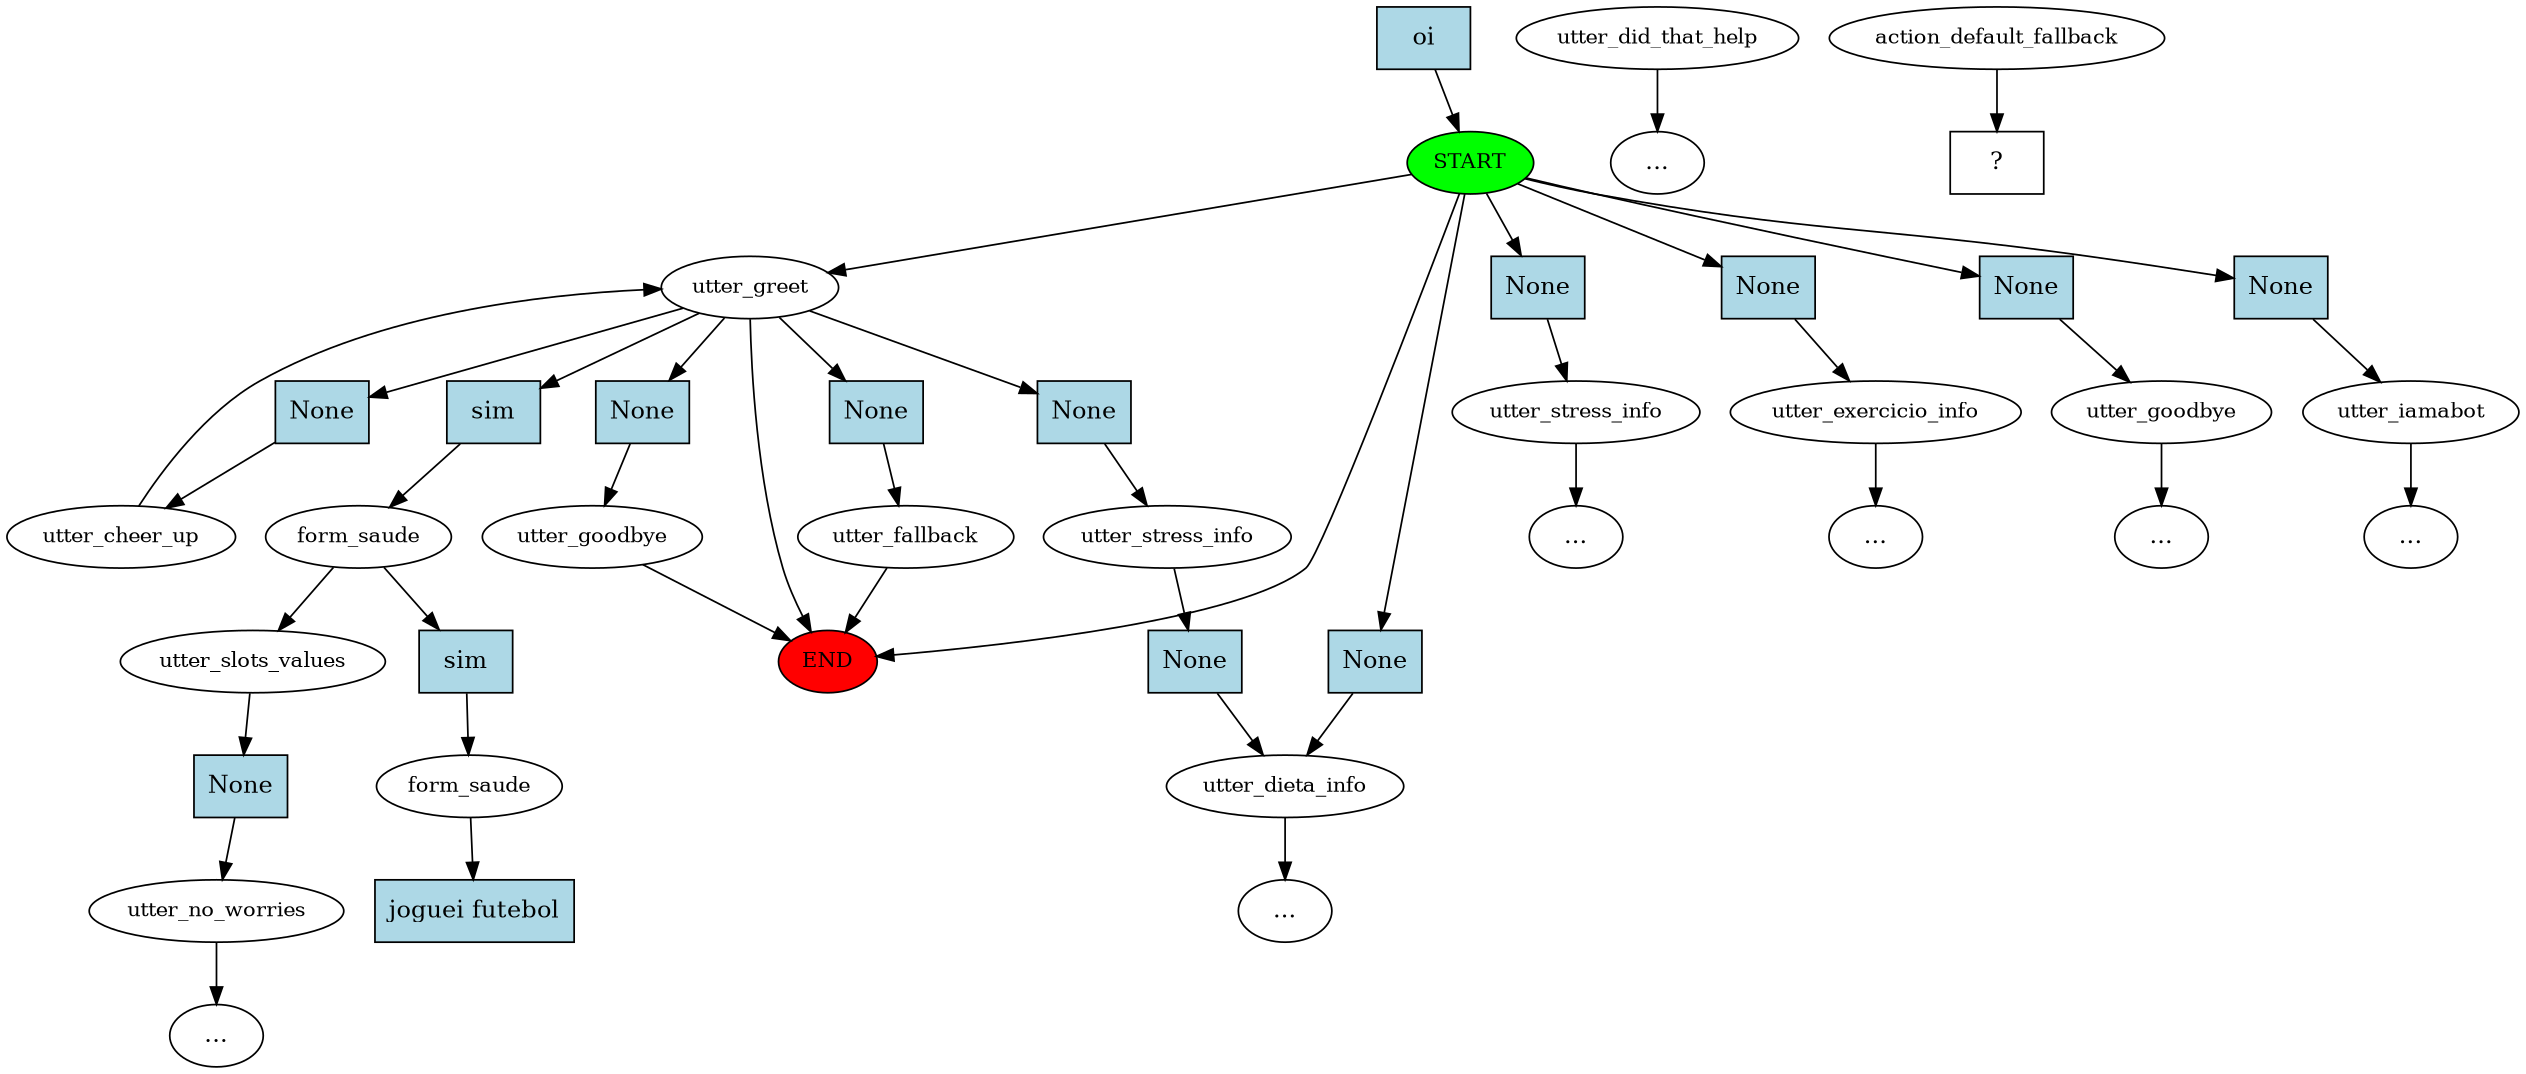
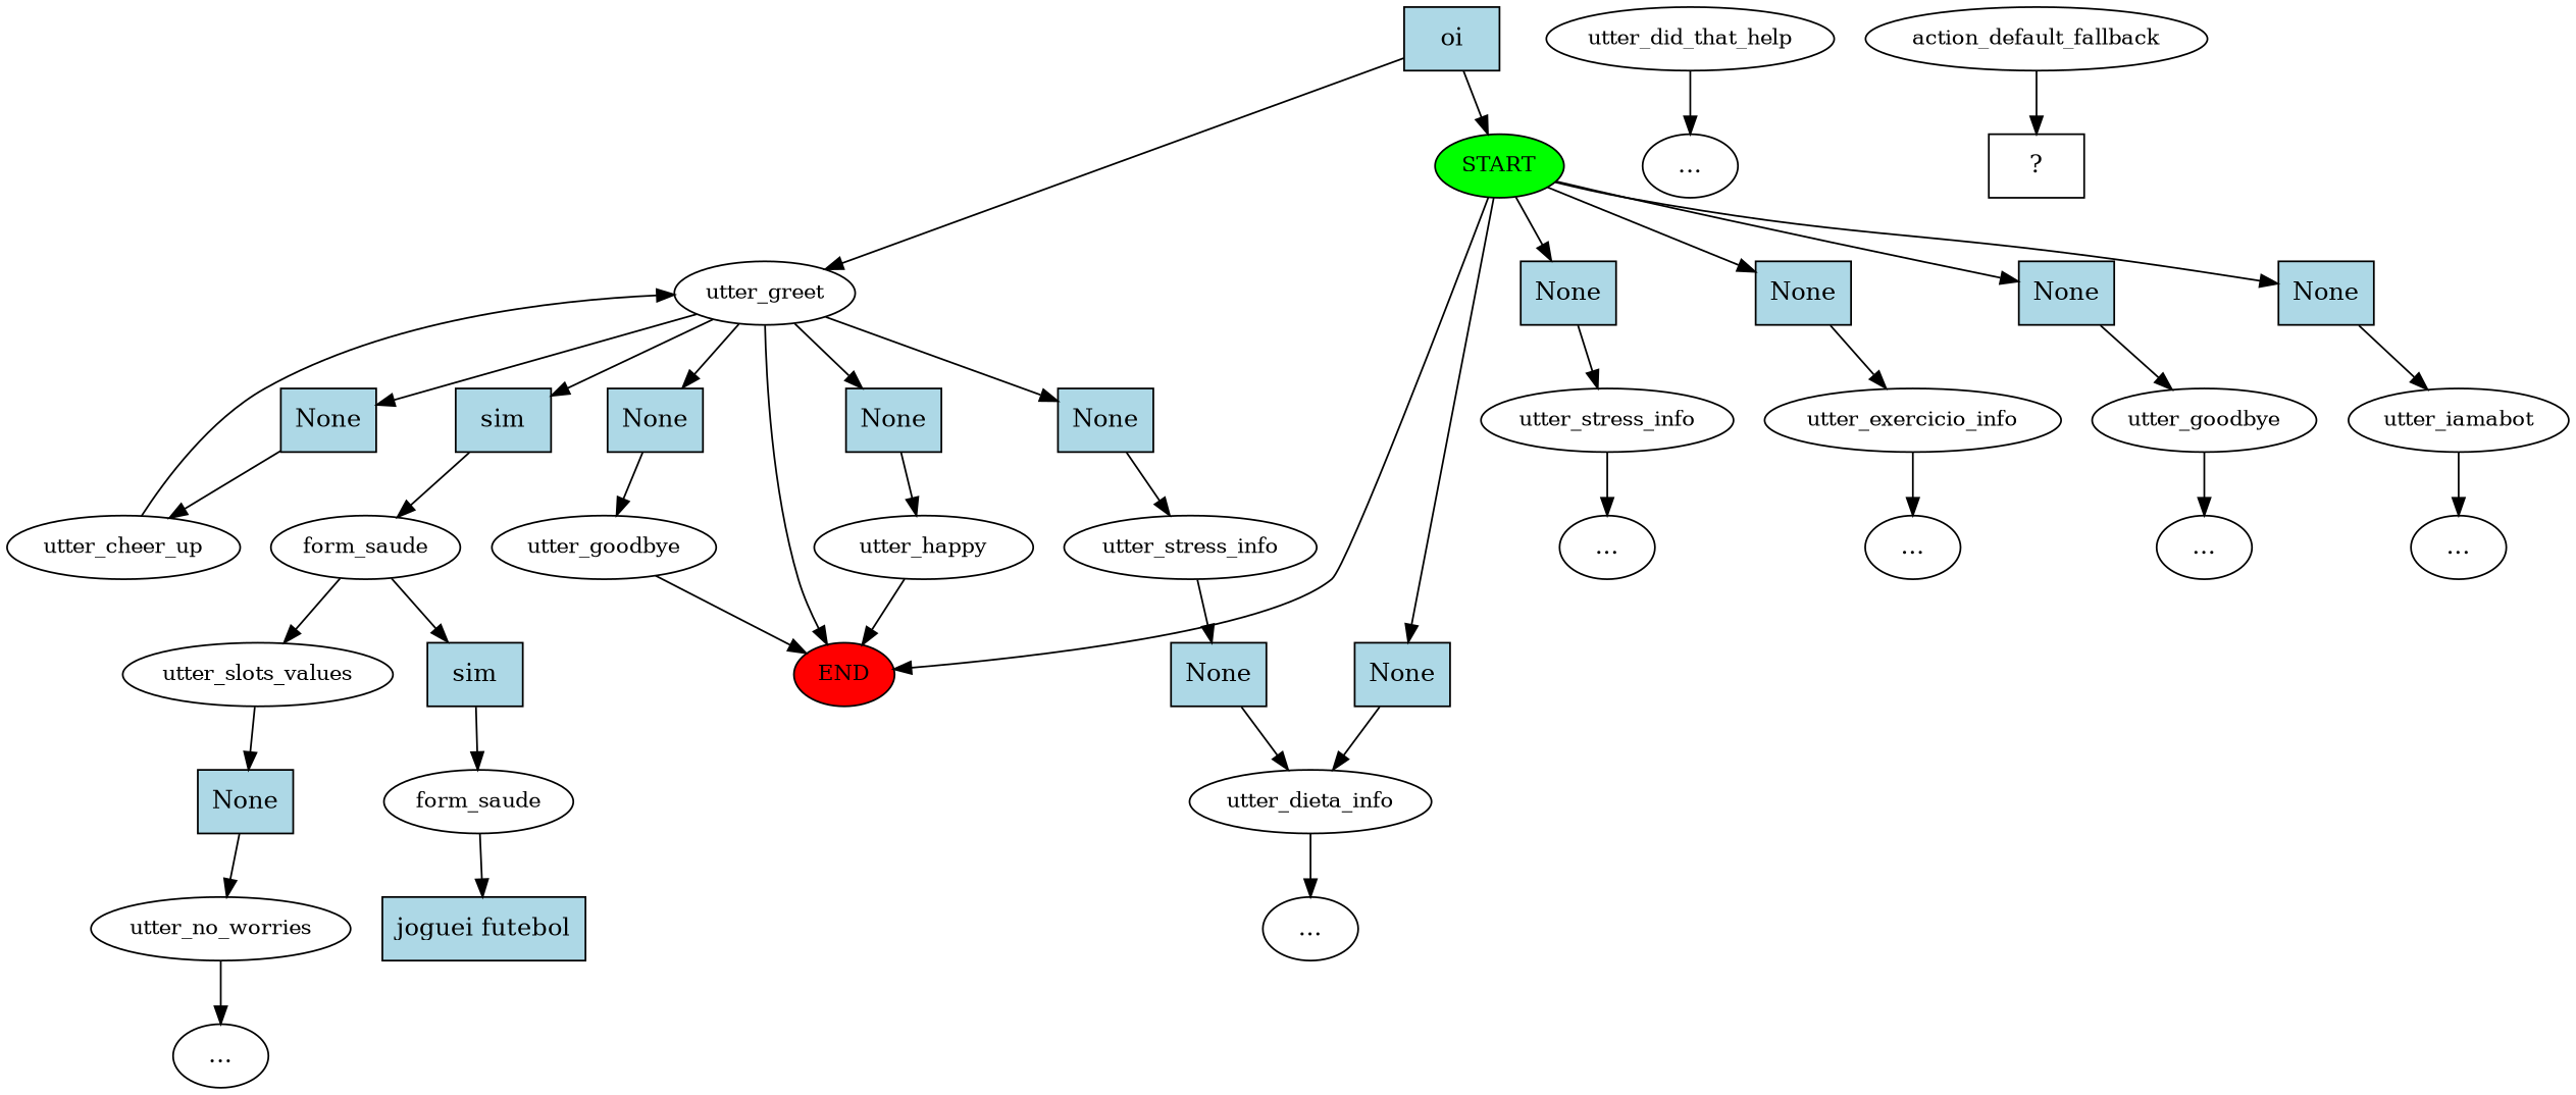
  digraph {
    n1 [fillcolor=green fontsize=12 label=START style=filled]
    n2 [fillcolor=red fontsize=12 label=END style=filled]
    n3 [fillcolor=lightblue label=None shape=rect style=filled]
    n4 [fillcolor=lightblue label=None shape=rect style=filled]
    n5 [fillcolor=lightblue label=None shape=rect style=filled]
    n6 [fillcolor=lightblue label=None shape=rect style=filled]
    n7 [fillcolor=lightblue label=None shape=rect style=filled]
    n8 [fontsize=12 label=utter_stress_info]
    n9 [fontsize=12 label=utter_exercicio_info]
    n10 [fillcolor=lightblue label=oi shape=rect style=filled]
    n11 [fontsize=12 label=utter_greet]
    n12 [fontsize=12 label=utter_goodbye]
    n13 [fontsize=12 label=utter_iamabot]
    n14 [fontsize=12 label=utter_dieta_info]
    n15 [label="..."]
    n16 [label="..."]
    n17 [fillcolor=lightblue label=None shape=rect style=filled]
    n18 [fillcolor=lightblue label=None shape=rect style=filled]
    n19 [fillcolor=lightblue label=None shape=rect style=filled]
    n20 [fillcolor=lightblue label=sim shape=rect style=filled]
    n21 [fillcolor=lightblue label=None shape=rect style=filled]
    n22 [fontsize=12 label=utter_stress_info]
-   n23 [fontsize=12 label=utter_fallback]
+   n23 [fontsize=12 label=utter_happy]
    n24 [fontsize=12 label=utter_cheer_up]
    n25 [fontsize=12 label=form_saude]
    n26 [fontsize=12 label=utter_goodbye]
    n27 [fillcolor=lightblue label=None shape=rect style=filled]
    n28 [label="..."]
    n29 [fontsize=12 label=utter_did_that_help]
    n30 [label="..."]
    n31 [fontsize=12 label=utter_slots_values]
    n32 [fillcolor=lightblue label=sim shape=rect style=filled]
    n33 [fillcolor=lightblue label=None shape=rect style=filled]
    n34 [fontsize=12 label=form_saude]
    n35 [fontsize=12 label=utter_no_worries]
    n36 [label="..."]
    n37 [label="..."]
    n38 [label="..."]
    n39 [fillcolor=lightblue label="joguei futebol" shape=rect style=filled]
    n40 [fontsize=12 label=action_default_fallback]
    n41 [label="  ?  " shape=rect]
    n1 -> n2
    n1 -> n3
    n1 -> n4
    n1 -> n5
    n1 -> n6
    n1 -> n7
    n3 -> n8
    n4 -> n9
    n5 -> n12
    n6 -> n13
    n7 -> n14
    n8 -> n15
    n9 -> n16
    n10 -> n1
-   n1 -> n11
+   n10 -> n11
    n11 -> n2
    n11 -> n17
    n11 -> n18
    n11 -> n19
    n11 -> n20
    n11 -> n21
    n12 -> n37
    n13 -> n38
    n14 -> n28
    n17 -> n22
    n18 -> n23
    n19 -> n24
    n20 -> n25
    n21 -> n26
    n22 -> n27
    n23 -> n2
    n24 -> n11
    n25 -> n31
    n25 -> n32
    n26 -> n2
    n27 -> n14
    n29 -> n30
    n31 -> n33
    n32 -> n34
    n33 -> n35
    n34 -> n39
    n35 -> n36
    n40 -> n41
  }
